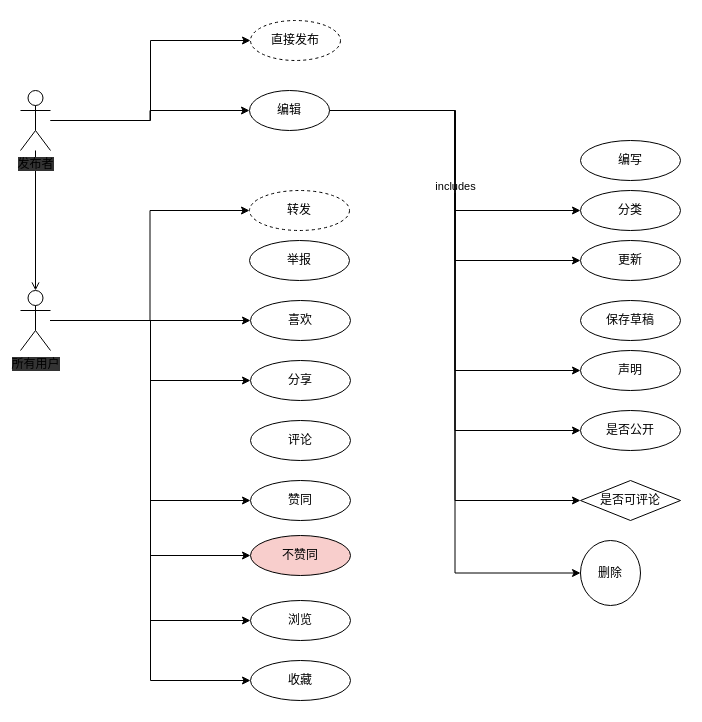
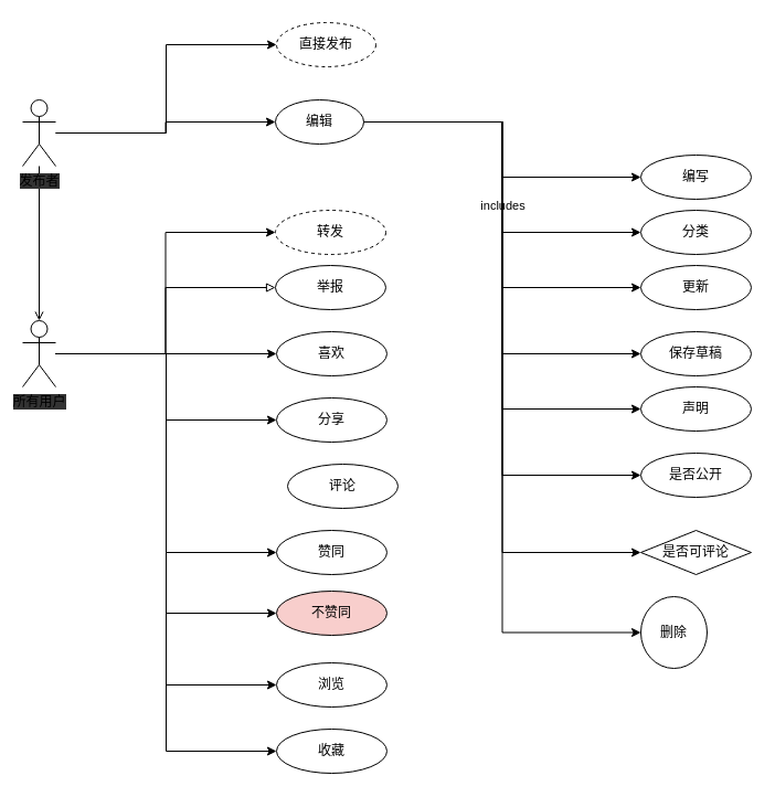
  <mxCell id="0" />
  <mxCell id="1" parent="0" />
  <mxCell id="2" style="edgeStyle=orthogonalEdgeStyle;rounded=0;orthogonalLoop=1;jettySize=auto;html=1;entryX=0;entryY=0.5;entryDx=0;entryDy=0;" parent="1" source="10" target="24" edge="1"><mxGeometry relative="1" as="geometry" /></mxCell>
  <mxCell id="3" style="edgeStyle=orthogonalEdgeStyle;rounded=0;orthogonalLoop=1;jettySize=auto;html=1;entryX=0;entryY=0.5;entryDx=0;entryDy=0;" parent="1" source="10" target="25" edge="1"><mxGeometry relative="1" as="geometry" /></mxCell>
  <mxCell id="4" style="edgeStyle=orthogonalEdgeStyle;rounded=0;orthogonalLoop=1;jettySize=auto;html=1;entryX=0;entryY=0.5;entryDx=0;entryDy=0;" parent="1" source="10" target="22" edge="1"><mxGeometry relative="1" as="geometry" /></mxCell>
  <mxCell id="5" style="edgeStyle=orthogonalEdgeStyle;rounded=0;orthogonalLoop=1;jettySize=auto;html=1;entryX=0;entryY=0.5;entryDx=0;entryDy=0;" parent="1" source="10" target="28" edge="1"><mxGeometry relative="1" as="geometry" /></mxCell>
  <mxCell id="6" style="edgeStyle=orthogonalEdgeStyle;rounded=0;orthogonalLoop=1;jettySize=auto;html=1;entryX=0;entryY=0.5;entryDx=0;entryDy=0;" parent="1" source="10" target="29" edge="1"><mxGeometry relative="1" as="geometry" /></mxCell>
  <mxCell id="7" style="edgeStyle=orthogonalEdgeStyle;rounded=0;orthogonalLoop=1;jettySize=auto;html=1;entryX=0;entryY=0.5;entryDx=0;entryDy=0;" parent="1" source="10" target="23" edge="1"><mxGeometry relative="1" as="geometry" /></mxCell>
  <mxCell id="8" style="edgeStyle=orthogonalEdgeStyle;rounded=0;orthogonalLoop=1;jettySize=auto;html=1;entryX=0;entryY=0.5;entryDx=0;entryDy=0;" edge="1" parent="1" source="10" target="36"><mxGeometry relative="1" as="geometry" /></mxCell>
+ <mxCell id="9" style="edgeStyle=orthogonalEdgeStyle;rounded=0;orthogonalLoop=1;jettySize=auto;html=1;entryX=0;entryY=0.5;entryDx=0;entryDy=0;endArrow=block;endFill=0;" edge="1" parent="1" source="10" target="41"><mxGeometry relative="1" as="geometry" /></mxCell>
  <mxCell id="10" value="&lt;span style=&quot;background-color: rgb(51 , 51 , 51)&quot;&gt;所有用户&lt;/span&gt;" style="shape=umlActor;verticalLabelPosition=bottom;labelBackgroundColor=#ffffff;verticalAlign=top;html=1;outlineConnect=0;" parent="1" vertex="1"><mxGeometry x="20" y="290" width="30" height="60" as="geometry" /></mxCell>
  <mxCell id="11" value="直接发布" style="ellipse;whiteSpace=wrap;html=1;dashed=1;" parent="1" vertex="1"><mxGeometry x="250" y="20" width="90" height="40" as="geometry" /></mxCell>
+ <mxCell id="12" style="edgeStyle=orthogonalEdgeStyle;rounded=0;orthogonalLoop=1;jettySize=auto;html=1;entryX=0;entryY=0.5;entryDx=0;entryDy=0;" parent="1" source="20" target="30" edge="1"><mxGeometry relative="1" as="geometry" /></mxCell>
  <mxCell id="13" value="" style="edgeStyle=orthogonalEdgeStyle;rounded=0;orthogonalLoop=1;jettySize=auto;html=1;entryX=0;entryY=0.5;entryDx=0;entryDy=0;" parent="1" source="20" target="31" edge="1"><mxGeometry relative="1" as="geometry" /></mxCell>
  <mxCell id="14" value="includes" style="edgeStyle=orthogonalEdgeStyle;rounded=0;orthogonalLoop=1;jettySize=auto;html=1;entryX=0;entryY=0.5;entryDx=0;entryDy=0;" parent="1" source="20" target="32" edge="1"><mxGeometry relative="1" as="geometry" /></mxCell>
+ <mxCell id="15" style="edgeStyle=orthogonalEdgeStyle;rounded=0;orthogonalLoop=1;jettySize=auto;html=1;entryX=0;entryY=0.5;entryDx=0;entryDy=0;" parent="1" source="20" target="27" edge="1"><mxGeometry relative="1" as="geometry" /></mxCell>
  <mxCell id="16" style="edgeStyle=orthogonalEdgeStyle;rounded=0;orthogonalLoop=1;jettySize=auto;html=1;entryX=0;entryY=0.5;entryDx=0;entryDy=0;" parent="1" source="20" target="33" edge="1"><mxGeometry relative="1" as="geometry" /></mxCell>
  <mxCell id="17" style="edgeStyle=orthogonalEdgeStyle;rounded=0;orthogonalLoop=1;jettySize=auto;html=1;entryX=0;entryY=0.5;entryDx=0;entryDy=0;" parent="1" source="20" target="35" edge="1"><mxGeometry relative="1" as="geometry" /></mxCell>
  <mxCell id="18" style="edgeStyle=orthogonalEdgeStyle;rounded=0;orthogonalLoop=1;jettySize=auto;html=1;entryX=0;entryY=0.5;entryDx=0;entryDy=0;" parent="1" source="20" target="26" edge="1"><mxGeometry relative="1" as="geometry" /></mxCell>
  <mxCell id="19" style="edgeStyle=orthogonalEdgeStyle;rounded=0;orthogonalLoop=1;jettySize=auto;html=1;entryX=0;entryY=0.5;entryDx=0;entryDy=0;" parent="1" source="20" target="34" edge="1"><mxGeometry relative="1" as="geometry" /></mxCell>
  <mxCell id="20" value="编辑" style="ellipse;whiteSpace=wrap;html=1;" parent="1" vertex="1"><mxGeometry x="249" y="90" width="80" height="40" as="geometry" /></mxCell>
- <mxCell id="21" value="评论" style="ellipse;whiteSpace=wrap;html=1;" parent="1" vertex="1"><mxGeometry x="250" y="420" width="100" height="40" as="geometry" /></mxCell>
+ <mxCell id="21" value="评论" style="ellipse;whiteSpace=wrap;html=1;" parent="1" vertex="1"><mxGeometry x="260" y="420" width="100" height="40" as="geometry" /></mxCell>
  <mxCell id="22" value="赞同" style="ellipse;whiteSpace=wrap;html=1;" parent="1" vertex="1"><mxGeometry x="250" y="480" width="100" height="40" as="geometry" /></mxCell>
  <mxCell id="23" value="收藏" style="ellipse;whiteSpace=wrap;html=1;" parent="1" vertex="1"><mxGeometry x="250" y="660" width="100" height="40" as="geometry" /></mxCell>
  <mxCell id="24" value="喜欢" style="ellipse;whiteSpace=wrap;html=1;" parent="1" vertex="1"><mxGeometry x="250" y="300" width="100" height="40" as="geometry" /></mxCell>
  <mxCell id="25" value="分享" style="ellipse;whiteSpace=wrap;html=1;" parent="1" vertex="1"><mxGeometry x="250" y="360" width="100" height="40" as="geometry" /></mxCell>
  <mxCell id="26" value="删除" style="ellipse;whiteSpace=wrap;html=1;" parent="1" vertex="1"><mxGeometry x="580" y="540" width="60" height="65" as="geometry" /></mxCell>
  <mxCell id="27" value="保存草稿" style="ellipse;whiteSpace=wrap;html=1;" parent="1" vertex="1"><mxGeometry x="580" y="300" width="100" height="40" as="geometry" /></mxCell>
  <mxCell id="28" value="不赞同" style="ellipse;whiteSpace=wrap;html=1;fillColor=#f8cecc;" parent="1" vertex="1"><mxGeometry x="250" y="535" width="100" height="40" as="geometry" /></mxCell>
  <mxCell id="29" value="浏览" style="ellipse;whiteSpace=wrap;html=1;" parent="1" vertex="1"><mxGeometry x="250" y="600" width="100" height="40" as="geometry" /></mxCell>
  <mxCell id="30" value="编写" style="ellipse;whiteSpace=wrap;html=1;" parent="1" vertex="1"><mxGeometry x="580" y="140" width="100" height="40" as="geometry" /></mxCell>
  <mxCell id="31" value="分类" style="ellipse;whiteSpace=wrap;html=1;" parent="1" vertex="1"><mxGeometry x="580" y="190" width="100" height="40" as="geometry" /></mxCell>
  <mxCell id="32" value="更新" style="ellipse;whiteSpace=wrap;html=1;" parent="1" vertex="1"><mxGeometry x="580" y="240" width="100" height="40" as="geometry" /></mxCell>
  <mxCell id="33" value="声明" style="ellipse;whiteSpace=wrap;html=1;" parent="1" vertex="1"><mxGeometry x="580" y="350" width="100" height="40" as="geometry" /></mxCell>
  <mxCell id="34" value="是否公开" style="ellipse;whiteSpace=wrap;html=1;" parent="1" vertex="1"><mxGeometry x="580" y="410" width="100" height="40" as="geometry" /></mxCell>
  <mxCell id="35" value="是否可评论" style="rhombus;whiteSpace=wrap;html=1;" parent="1" vertex="1"><mxGeometry x="580" y="480" width="100" height="40" as="geometry" /></mxCell>
  <mxCell id="36" value="转发" style="ellipse;whiteSpace=wrap;html=1;dashed=1;" vertex="1" parent="1"><mxGeometry x="249" y="190" width="100" height="40" as="geometry" /></mxCell>
  <mxCell id="37" style="edgeStyle=orthogonalEdgeStyle;rounded=0;orthogonalLoop=1;jettySize=auto;html=1;entryX=0;entryY=0.5;entryDx=0;entryDy=0;" edge="1" parent="1" source="40" target="11"><mxGeometry relative="1" as="geometry" /></mxCell>
  <mxCell id="38" style="edgeStyle=orthogonalEdgeStyle;rounded=0;orthogonalLoop=1;jettySize=auto;html=1;entryX=0;entryY=0.5;entryDx=0;entryDy=0;" edge="1" parent="1" source="40" target="20"><mxGeometry relative="1" as="geometry" /></mxCell>
  <mxCell id="39" style="edgeStyle=orthogonalEdgeStyle;rounded=0;orthogonalLoop=1;jettySize=auto;html=1;entryX=0.5;entryY=0;entryDx=0;entryDy=0;entryPerimeter=0;endArrow=open;endFill=0;" edge="1" parent="1" source="40" target="10"><mxGeometry relative="1" as="geometry" /></mxCell>
  <mxCell id="40" value="&lt;span style=&quot;background-color: rgb(51 , 51 , 51)&quot;&gt;发布者&lt;/span&gt;" style="shape=umlActor;verticalLabelPosition=bottom;labelBackgroundColor=#ffffff;verticalAlign=top;html=1;outlineConnect=0;" vertex="1" parent="1"><mxGeometry x="20" y="90" width="30" height="60" as="geometry" /></mxCell>
  <mxCell id="41" value="举报" style="ellipse;whiteSpace=wrap;html=1;" vertex="1" parent="1"><mxGeometry x="249" y="240" width="100" height="40" as="geometry" /></mxCell>
